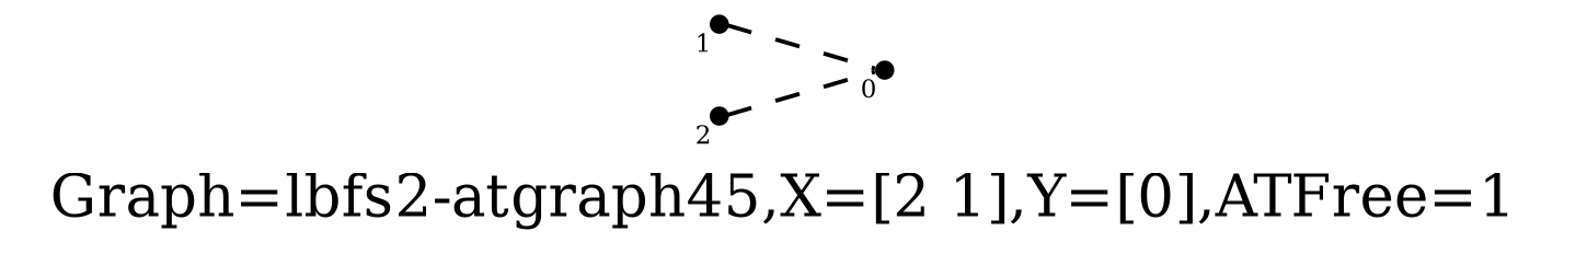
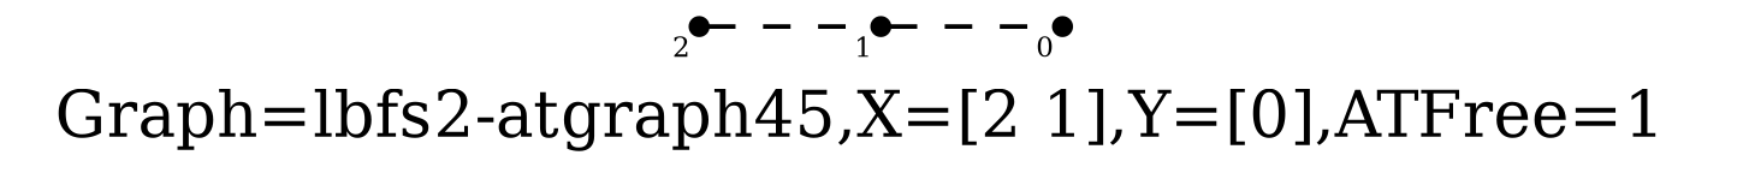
  graph {
    label="Graph=lbfs2-atgraph45,X=[2 1],Y=[0],ATFree=1 "
    labelloc=bottom
    rankdir=LR
    node [fontsize=6 shape=point]
    edge [style=dashed]
    0 [xlabel=0]
    1 [xlabel=1]
    2 [xlabel=2]
    1 -- 0
-   2 -- 0
+   2 -- 1
  }
